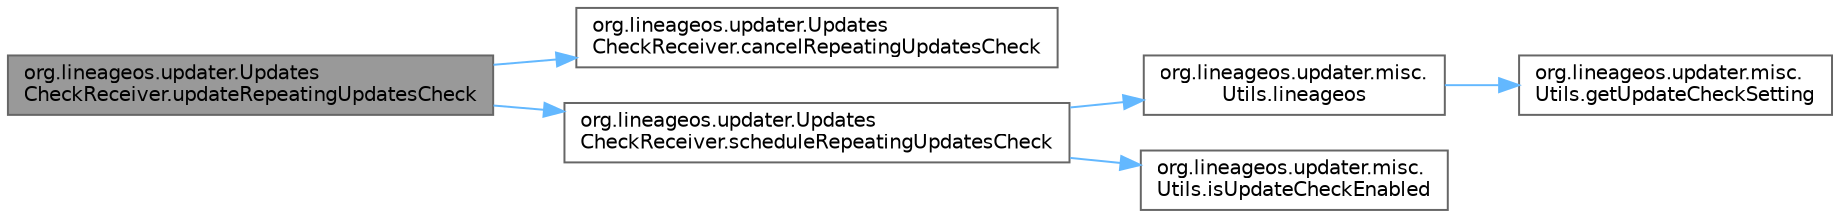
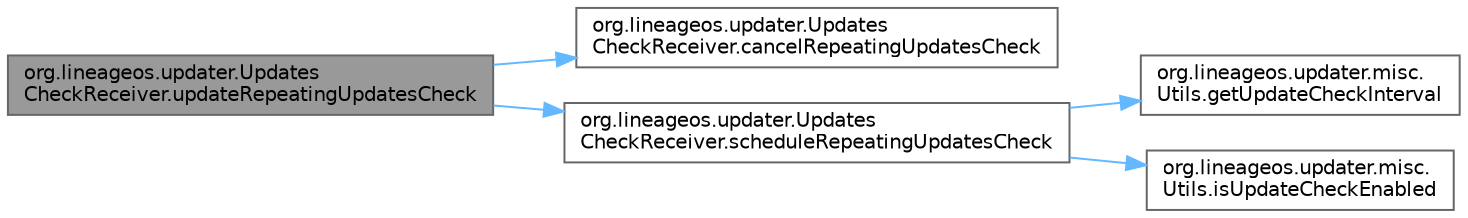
  digraph {
    rankdir=LR
    node [color=grey40 fillcolor=white fontname=Helvetica fontsize=10 shape=box style=filled]
    edge [color=steelblue1 fontname=Helvetica fontsize=10 labelfontname=Helvetica labelfontsize=10 style=solid]
    n1 [color=gray40 fillcolor=grey60 fontcolor=black height=0.2 label="org.lineageos.updater.Updates\lCheckReceiver.updateRepeatingUpdatesCheck" width=0.4]
    n2 [height=0.2 label="org.lineageos.updater.Updates\lCheckReceiver.cancelRepeatingUpdatesCheck" width=0.4]
    n3 [height=0.2 label="org.lineageos.updater.Updates\lCheckReceiver.scheduleRepeatingUpdatesCheck" width=0.4]
-   n4 [height=0.2 label="org.lineageos.updater.misc.\lUtils.lineageos" width=0.4]
+   n4 [height=0.2 label="org.lineageos.updater.misc.\lUtils.getUpdateCheckInterval" width=0.4]
    n5 [height=0.2 label="org.lineageos.updater.misc.\lUtils.isUpdateCheckEnabled" width=0.4]
-   n6 [height=0.2 label="org.lineageos.updater.misc.\lUtils.getUpdateCheckSetting" width=0.4]
    n1 -> n2
    n1 -> n3
    n3 -> n4
    n3 -> n5
-   n4 -> n6
  }
